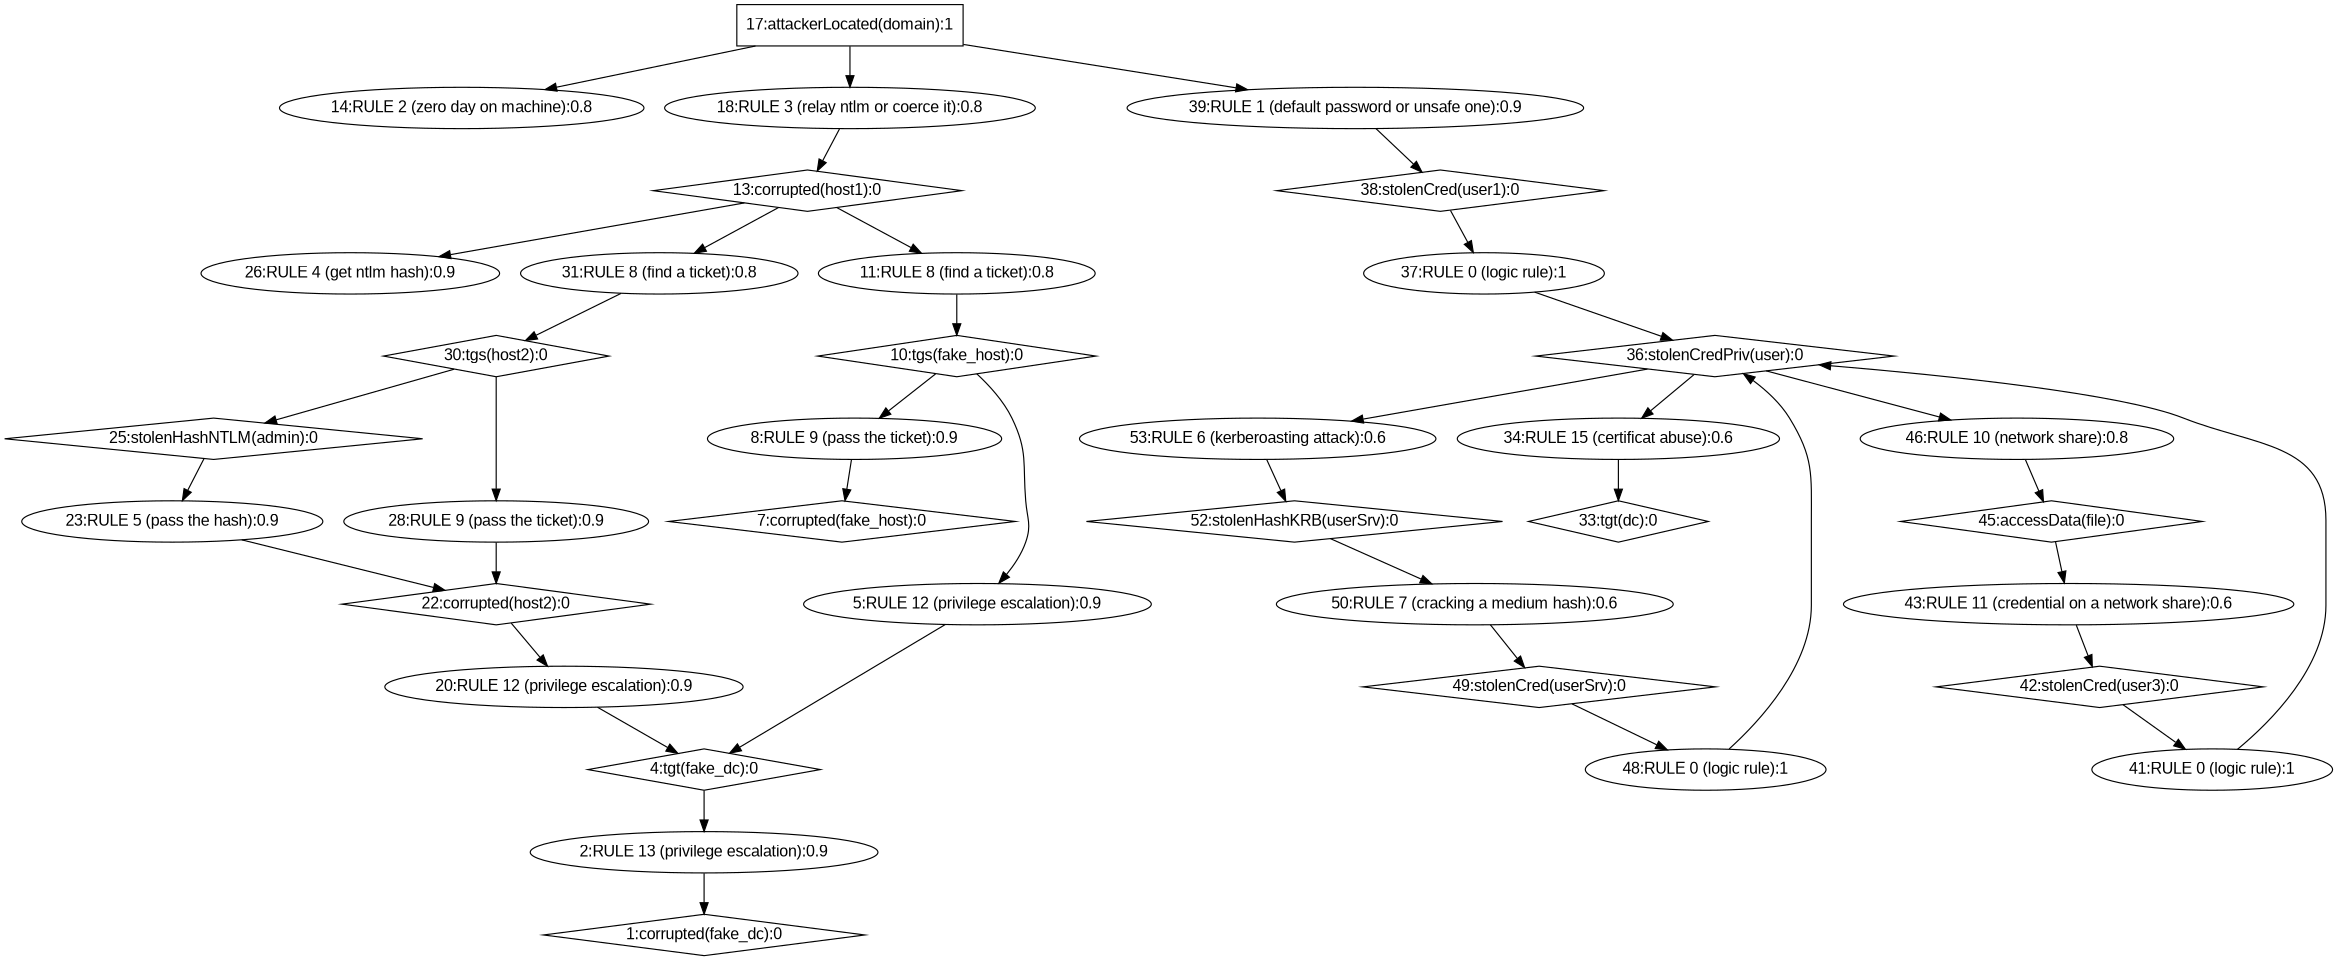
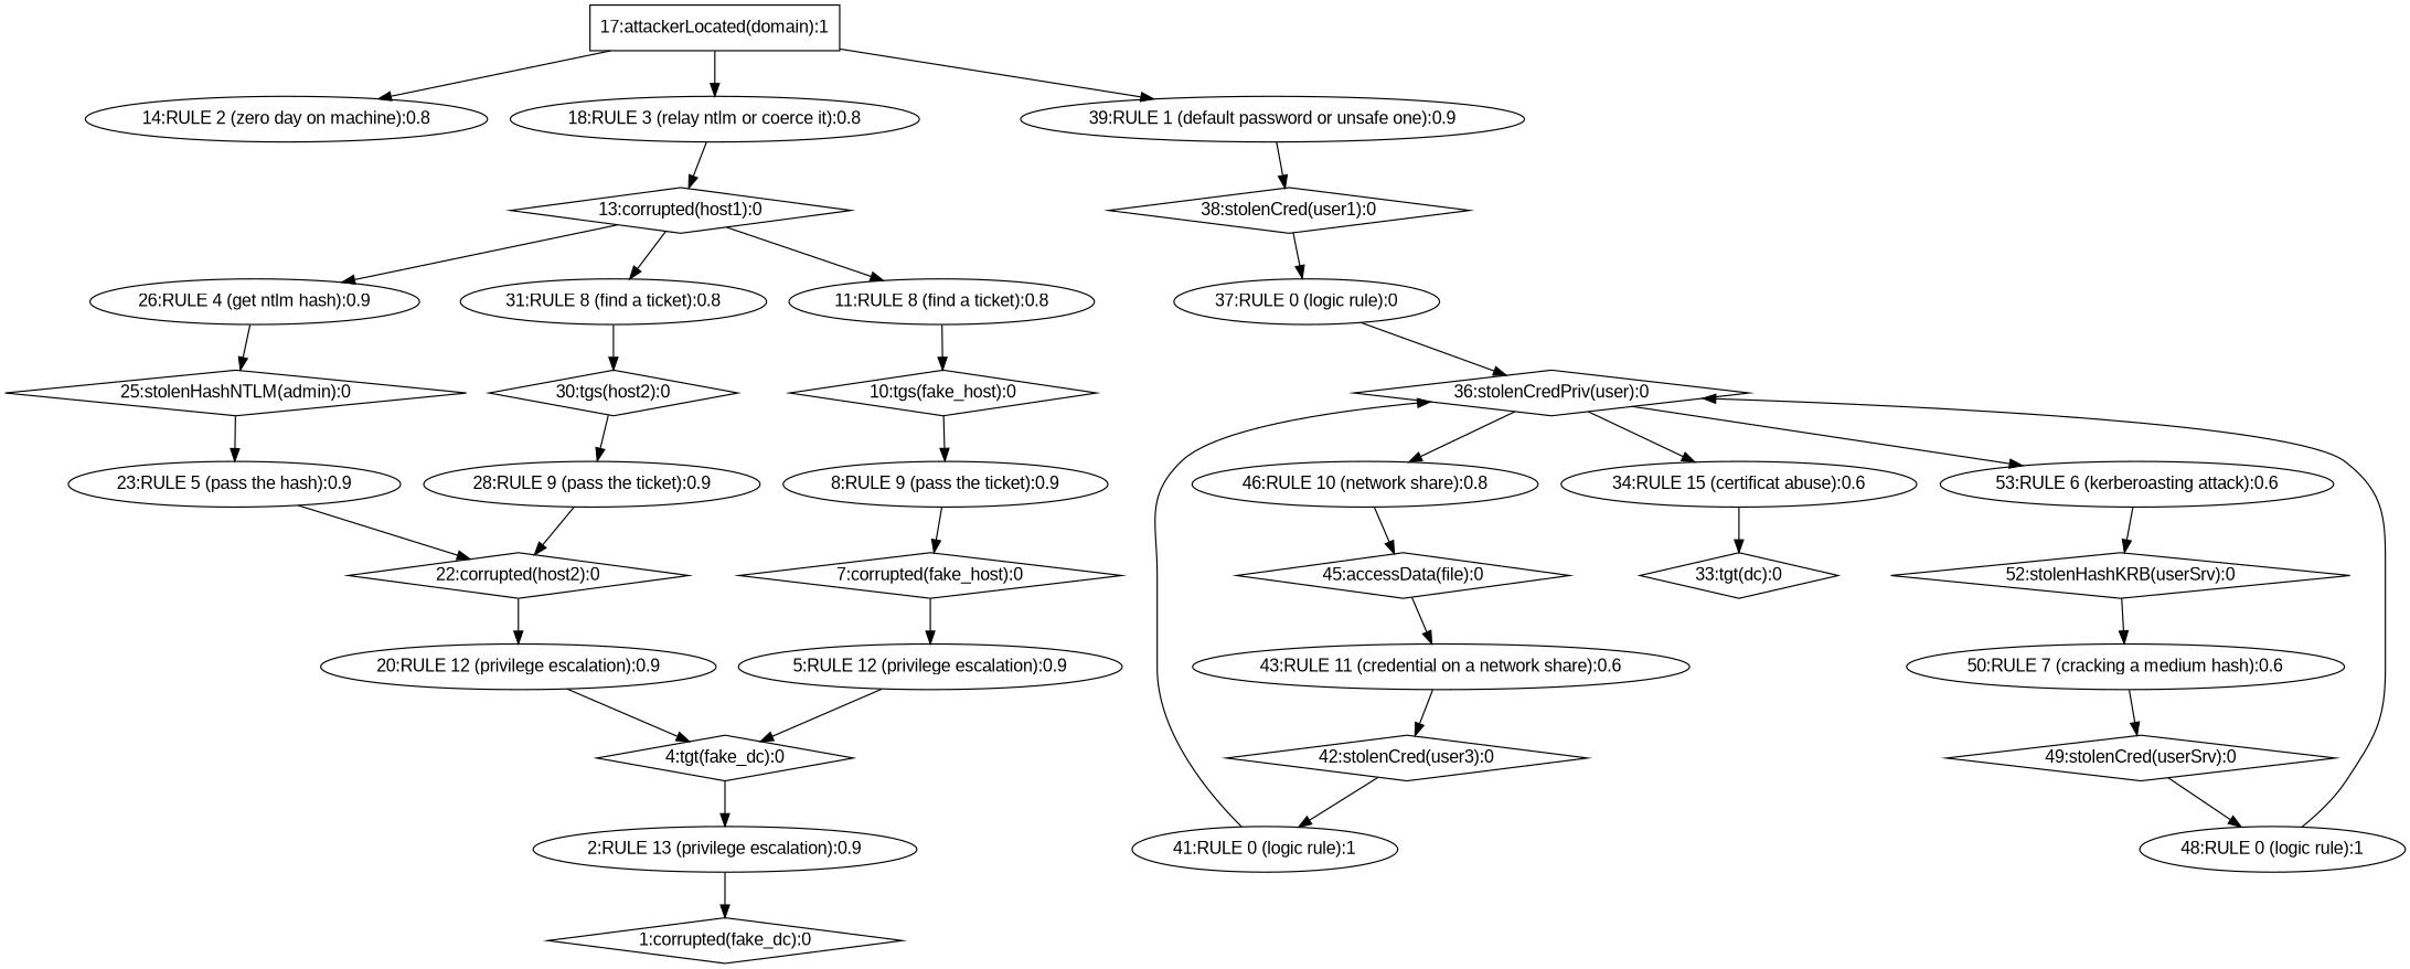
  strict digraph {
    fontname="Liberation Sans"
    node [CVE=null fontname="Liberation Sans" shape=ellipse]
    edge [color=black fontname="Liberation Sans"]
    n1 [label="1:corrupted(fake_dc):0" shape=diamond]
    n2 [CVE=exploit_tgt label="2:RULE 13 (privilege escalation):0.9"]
    n3 [label="4:tgt(fake_dc):0" shape=diamond]
    n4 [CVE=asks_kerberos_ticket label="5:RULE 12 (privilege escalation):0.9"]
    n5 [label="7:corrupted(fake_host):0" shape=diamond]
    n6 [CVE=ptt label="8:RULE 9 (pass the ticket):0.9"]
    n7 [label="10:tgs(fake_host):0" shape=diamond]
    n8 [CVE=tgs label="11:RULE 8 (find a ticket):0.8"]
    n9 [label="13:corrupted(host1):0" shape=diamond]
    n10 [CVE=ntlm_hash label="26:RULE 4 (get ntlm hash):0.9"]
    n11 [CVE=tgs label="31:RULE 8 (find a ticket):0.8"]
    n12 [label="25:stolenHashNTLM(admin):0" shape=diamond]
    n13 [label="30:tgs(host2):0" shape=diamond]
    n14 [CVE=zero_day label="14:RULE 2 (zero day on machine):0.8"]
    n15 [label="17:attackerLocated(domain):1" shape=box]
    n16 [CVE=relay_ntlm_bot label="18:RULE 3 (relay ntlm or coerce it):0.8"]
    n17 [CVE=bad_password label="39:RULE 1 (default password or unsafe one):0.9"]
    n18 [label="38:stolenCred(user1):0" shape=diamond]
    n19 [CVE=asks_kerberos_ticket label="20:RULE 12 (privilege escalation):0.9"]
    n20 [label="22:corrupted(host2):0" shape=diamond]
    n21 [CVE=default_admin_pth label="23:RULE 5 (pass the hash):0.9"]
    n22 [CVE=ptt label="28:RULE 9 (pass the ticket):0.9"]
    n23 [label="33:tgt(dc):0" shape=diamond]
    n24 [CVE=cve label="34:RULE 15 (certificat abuse):0.6"]
    n25 [label="36:stolenCredPriv(user):0" shape=diamond]
    n26 [CVE=shares label="46:RULE 10 (network share):0.8"]
    n27 [CVE=kerberoasting label="53:RULE 6 (kerberoasting attack):0.6"]
    n28 [label="45:accessData(file):0" shape=diamond]
    n29 [label="52:stolenHashKRB(userSrv):0" shape=diamond]
-   n30 [label="37:RULE 0 (logic rule):1"]
+   n30 [label="37:RULE 0 (logic rule):0"]
    n31 [label="41:RULE 0 (logic rule):1"]
    n32 [label="42:stolenCred(user3):0" shape=diamond]
    n33 [CVE=clear_password label="43:RULE 11 (credential on a network share):0.6"]
    n34 [label="48:RULE 0 (logic rule):1"]
    n35 [label="49:stolenCred(userSrv):0" shape=diamond]
    n36 [CVE=cracking label="50:RULE 7 (cracking a medium hash):0.6"]
    n2 -> n1
    n3 -> n2
    n4 -> n3
-   n7 -> n4
+   n5 -> n4
    n6 -> n5
    n7 -> n6
    n8 -> n7
    n9 -> n8
    n9 -> n10
    n9 -> n11
-   n13 -> n12
+   n10 -> n12
    n11 -> n13
    n12 -> n21
    n13 -> n22
    n15 -> n14
    n15 -> n16
    n15 -> n17
    n16 -> n9
    n17 -> n18
    n18 -> n30
    n19 -> n3
    n20 -> n19
    n21 -> n20
    n22 -> n20
    n24 -> n23
    n25 -> n24
    n25 -> n26
    n25 -> n27
    n26 -> n28
    n27 -> n29
    n28 -> n33
    n29 -> n36
    n30 -> n25
    n31 -> n25
    n32 -> n31
    n33 -> n32
    n34 -> n25
    n35 -> n34
    n36 -> n35
  }
